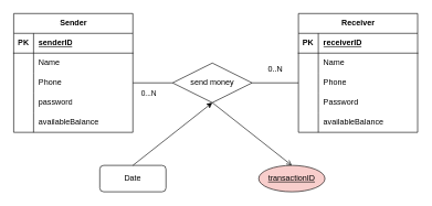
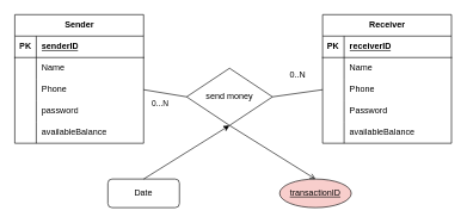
  <mxCell id="0" />
  <mxCell id="1" parent="0" />
  <mxCell id="2" value="Receiver" style="shape=table;startSize=30;container=1;collapsible=1;childLayout=tableLayout;fixedRows=1;rowLines=0;fontStyle=1;align=center;resizeLast=1;html=1;" parent="1" vertex="1"><mxGeometry x="450" y="20" width="180" height="180" as="geometry" /></mxCell>
  <mxCell id="3" value="" style="shape=tableRow;horizontal=0;startSize=0;swimlaneHead=0;swimlaneBody=0;fillColor=none;collapsible=0;dropTarget=0;points=[[0,0.5],[1,0.5]];portConstraint=eastwest;top=0;left=0;right=0;bottom=1;" parent="2" vertex="1"><mxGeometry y="30" width="180" height="30" as="geometry" /></mxCell>
  <mxCell id="4" value="PK" style="shape=partialRectangle;connectable=0;fillColor=none;top=0;left=0;bottom=0;right=0;fontStyle=1;overflow=hidden;whiteSpace=wrap;html=1;" parent="3" vertex="1"><mxGeometry width="30" height="30" as="geometry"><mxRectangle width="30" height="30" as="alternateBounds" /></mxGeometry></mxCell>
  <mxCell id="5" value="receiverID" style="shape=partialRectangle;connectable=0;fillColor=none;top=0;left=0;bottom=0;right=0;align=left;spacingLeft=6;fontStyle=5;overflow=hidden;whiteSpace=wrap;html=1;" parent="3" vertex="1"><mxGeometry x="30" width="150" height="30" as="geometry"><mxRectangle width="150" height="30" as="alternateBounds" /></mxGeometry></mxCell>
  <mxCell id="6" value="" style="shape=tableRow;horizontal=0;startSize=0;swimlaneHead=0;swimlaneBody=0;fillColor=none;collapsible=0;dropTarget=0;points=[[0,0.5],[1,0.5]];portConstraint=eastwest;top=0;left=0;right=0;bottom=0;" parent="2" vertex="1"><mxGeometry y="60" width="180" height="30" as="geometry" /></mxCell>
  <mxCell id="7" value="" style="shape=partialRectangle;connectable=0;fillColor=none;top=0;left=0;bottom=0;right=0;editable=1;overflow=hidden;whiteSpace=wrap;html=1;" parent="6" vertex="1"><mxGeometry width="30" height="30" as="geometry"><mxRectangle width="30" height="30" as="alternateBounds" /></mxGeometry></mxCell>
  <mxCell id="8" value="Name" style="shape=partialRectangle;connectable=0;fillColor=none;top=0;left=0;bottom=0;right=0;align=left;spacingLeft=6;overflow=hidden;whiteSpace=wrap;html=1;" parent="6" vertex="1"><mxGeometry x="30" width="150" height="30" as="geometry"><mxRectangle width="150" height="30" as="alternateBounds" /></mxGeometry></mxCell>
  <mxCell id="9" value="" style="shape=tableRow;horizontal=0;startSize=0;swimlaneHead=0;swimlaneBody=0;fillColor=none;collapsible=0;dropTarget=0;points=[[0,0.5],[1,0.5]];portConstraint=eastwest;top=0;left=0;right=0;bottom=0;" parent="2" vertex="1"><mxGeometry y="90" width="180" height="30" as="geometry" /></mxCell>
  <mxCell id="10" value="" style="shape=partialRectangle;connectable=0;fillColor=none;top=0;left=0;bottom=0;right=0;editable=1;overflow=hidden;whiteSpace=wrap;html=1;" parent="9" vertex="1"><mxGeometry width="30" height="30" as="geometry"><mxRectangle width="30" height="30" as="alternateBounds" /></mxGeometry></mxCell>
  <mxCell id="11" value="Phone" style="shape=partialRectangle;connectable=0;fillColor=none;top=0;left=0;bottom=0;right=0;align=left;spacingLeft=6;overflow=hidden;whiteSpace=wrap;html=1;" parent="9" vertex="1"><mxGeometry x="30" width="150" height="30" as="geometry"><mxRectangle width="150" height="30" as="alternateBounds" /></mxGeometry></mxCell>
  <mxCell id="12" value="" style="shape=tableRow;horizontal=0;startSize=0;swimlaneHead=0;swimlaneBody=0;fillColor=none;collapsible=0;dropTarget=0;points=[[0,0.5],[1,0.5]];portConstraint=eastwest;top=0;left=0;right=0;bottom=0;" parent="2" vertex="1"><mxGeometry y="120" width="180" height="30" as="geometry" /></mxCell>
  <mxCell id="13" value="" style="shape=partialRectangle;connectable=0;fillColor=none;top=0;left=0;bottom=0;right=0;editable=1;overflow=hidden;whiteSpace=wrap;html=1;" parent="12" vertex="1"><mxGeometry width="30" height="30" as="geometry"><mxRectangle width="30" height="30" as="alternateBounds" /></mxGeometry></mxCell>
  <mxCell id="14" value="Password" style="shape=partialRectangle;connectable=0;fillColor=none;top=0;left=0;bottom=0;right=0;align=left;spacingLeft=6;overflow=hidden;whiteSpace=wrap;html=1;" parent="12" vertex="1"><mxGeometry x="30" width="150" height="30" as="geometry"><mxRectangle width="150" height="30" as="alternateBounds" /></mxGeometry></mxCell>
  <mxCell id="15" value="" style="shape=tableRow;horizontal=0;startSize=0;swimlaneHead=0;swimlaneBody=0;fillColor=none;collapsible=0;dropTarget=0;points=[[0,0.5],[1,0.5]];portConstraint=eastwest;top=0;left=0;right=0;bottom=0;" parent="2" vertex="1"><mxGeometry y="150" width="180" height="30" as="geometry" /></mxCell>
  <mxCell id="16" value="" style="shape=partialRectangle;connectable=0;fillColor=none;top=0;left=0;bottom=0;right=0;editable=1;overflow=hidden;whiteSpace=wrap;html=1;" parent="15" vertex="1"><mxGeometry width="30" height="30" as="geometry"><mxRectangle width="30" height="30" as="alternateBounds" /></mxGeometry></mxCell>
  <mxCell id="17" value="availableBalance&amp;nbsp;" style="shape=partialRectangle;connectable=0;fillColor=none;top=0;left=0;bottom=0;right=0;align=left;spacingLeft=6;overflow=hidden;whiteSpace=wrap;html=1;" parent="15" vertex="1"><mxGeometry x="30" width="150" height="30" as="geometry"><mxRectangle width="150" height="30" as="alternateBounds" /></mxGeometry></mxCell>
  <mxCell id="18" value="Sender" style="shape=table;startSize=30;container=1;collapsible=1;childLayout=tableLayout;fixedRows=1;rowLines=0;fontStyle=1;align=center;resizeLast=1;html=1;" parent="1" vertex="1"><mxGeometry x="20" y="20" width="180" height="180" as="geometry" /></mxCell>
  <mxCell id="19" value="" style="shape=tableRow;horizontal=0;startSize=0;swimlaneHead=0;swimlaneBody=0;fillColor=none;collapsible=0;dropTarget=0;points=[[0,0.5],[1,0.5]];portConstraint=eastwest;top=0;left=0;right=0;bottom=1;" parent="18" vertex="1"><mxGeometry y="30" width="180" height="30" as="geometry" /></mxCell>
  <mxCell id="20" value="PK" style="shape=partialRectangle;connectable=0;fillColor=none;top=0;left=0;bottom=0;right=0;fontStyle=1;overflow=hidden;whiteSpace=wrap;html=1;" parent="19" vertex="1"><mxGeometry width="30" height="30" as="geometry"><mxRectangle width="30" height="30" as="alternateBounds" /></mxGeometry></mxCell>
  <mxCell id="21" value="senderID" style="shape=partialRectangle;connectable=0;fillColor=none;top=0;left=0;bottom=0;right=0;align=left;spacingLeft=6;fontStyle=5;overflow=hidden;whiteSpace=wrap;html=1;" parent="19" vertex="1"><mxGeometry x="30" width="150" height="30" as="geometry"><mxRectangle width="150" height="30" as="alternateBounds" /></mxGeometry></mxCell>
  <mxCell id="22" value="" style="shape=tableRow;horizontal=0;startSize=0;swimlaneHead=0;swimlaneBody=0;fillColor=none;collapsible=0;dropTarget=0;points=[[0,0.5],[1,0.5]];portConstraint=eastwest;top=0;left=0;right=0;bottom=0;" parent="18" vertex="1"><mxGeometry y="60" width="180" height="30" as="geometry" /></mxCell>
  <mxCell id="23" value="" style="shape=partialRectangle;connectable=0;fillColor=none;top=0;left=0;bottom=0;right=0;editable=1;overflow=hidden;whiteSpace=wrap;html=1;" parent="22" vertex="1"><mxGeometry width="30" height="30" as="geometry"><mxRectangle width="30" height="30" as="alternateBounds" /></mxGeometry></mxCell>
  <mxCell id="24" value="Name" style="shape=partialRectangle;connectable=0;fillColor=none;top=0;left=0;bottom=0;right=0;align=left;spacingLeft=6;overflow=hidden;whiteSpace=wrap;html=1;" parent="22" vertex="1"><mxGeometry x="30" width="150" height="30" as="geometry"><mxRectangle width="150" height="30" as="alternateBounds" /></mxGeometry></mxCell>
  <mxCell id="25" value="" style="shape=tableRow;horizontal=0;startSize=0;swimlaneHead=0;swimlaneBody=0;fillColor=none;collapsible=0;dropTarget=0;points=[[0,0.5],[1,0.5]];portConstraint=eastwest;top=0;left=0;right=0;bottom=0;" parent="18" vertex="1"><mxGeometry y="90" width="180" height="30" as="geometry" /></mxCell>
  <mxCell id="26" value="" style="shape=partialRectangle;connectable=0;fillColor=none;top=0;left=0;bottom=0;right=0;editable=1;overflow=hidden;whiteSpace=wrap;html=1;" parent="25" vertex="1"><mxGeometry width="30" height="30" as="geometry"><mxRectangle width="30" height="30" as="alternateBounds" /></mxGeometry></mxCell>
  <mxCell id="27" value="Phone" style="shape=partialRectangle;connectable=0;fillColor=none;top=0;left=0;bottom=0;right=0;align=left;spacingLeft=6;overflow=hidden;whiteSpace=wrap;html=1;" parent="25" vertex="1"><mxGeometry x="30" width="150" height="30" as="geometry"><mxRectangle width="150" height="30" as="alternateBounds" /></mxGeometry></mxCell>
  <mxCell id="28" value="" style="shape=tableRow;horizontal=0;startSize=0;swimlaneHead=0;swimlaneBody=0;fillColor=none;collapsible=0;dropTarget=0;points=[[0,0.5],[1,0.5]];portConstraint=eastwest;top=0;left=0;right=0;bottom=0;" parent="18" vertex="1"><mxGeometry y="120" width="180" height="30" as="geometry" /></mxCell>
  <mxCell id="29" value="" style="shape=partialRectangle;connectable=0;fillColor=none;top=0;left=0;bottom=0;right=0;editable=1;overflow=hidden;whiteSpace=wrap;html=1;" parent="28" vertex="1"><mxGeometry width="30" height="30" as="geometry"><mxRectangle width="30" height="30" as="alternateBounds" /></mxGeometry></mxCell>
  <mxCell id="30" value="password" style="shape=partialRectangle;connectable=0;fillColor=none;top=0;left=0;bottom=0;right=0;align=left;spacingLeft=6;overflow=hidden;whiteSpace=wrap;html=1;" parent="28" vertex="1"><mxGeometry x="30" width="150" height="30" as="geometry"><mxRectangle width="150" height="30" as="alternateBounds" /></mxGeometry></mxCell>
  <mxCell id="31" value="" style="shape=tableRow;horizontal=0;startSize=0;swimlaneHead=0;swimlaneBody=0;fillColor=none;collapsible=0;dropTarget=0;points=[[0,0.5],[1,0.5]];portConstraint=eastwest;top=0;left=0;right=0;bottom=0;" parent="18" vertex="1"><mxGeometry y="150" width="180" height="30" as="geometry" /></mxCell>
  <mxCell id="32" value="" style="shape=partialRectangle;connectable=0;fillColor=none;top=0;left=0;bottom=0;right=0;editable=1;overflow=hidden;whiteSpace=wrap;html=1;" parent="31" vertex="1"><mxGeometry width="30" height="30" as="geometry"><mxRectangle width="30" height="30" as="alternateBounds" /></mxGeometry></mxCell>
  <mxCell id="33" value="availableBalance&amp;nbsp;" style="shape=partialRectangle;connectable=0;fillColor=none;top=0;left=0;bottom=0;right=0;align=left;spacingLeft=6;overflow=hidden;whiteSpace=wrap;html=1;" parent="31" vertex="1"><mxGeometry x="30" width="150" height="30" as="geometry"><mxRectangle width="150" height="30" as="alternateBounds" /></mxGeometry></mxCell>
- <mxCell id="34" value="send money" style="shape=rhombus;perimeter=rhombusPerimeter;whiteSpace=wrap;html=1;align=center;" parent="1" vertex="1"><mxGeometry x="260" y="95" width="120" height="60" as="geometry" /></mxCell>
+ <mxCell id="34" value="send money" style="shape=rhombus;perimeter=rhombusPerimeter;whiteSpace=wrap;html=1;align=center;" parent="1" vertex="1"><mxGeometry x="260" y="95" width="120" height="80" as="geometry" /></mxCell>
  <mxCell id="35" value="" style="endArrow=none;html=1;rounded=0;exitX=1;exitY=0.5;exitDx=0;exitDy=0;entryX=0;entryY=0.5;entryDx=0;entryDy=0;" parent="1" source="25" target="34" edge="1"><mxGeometry relative="1" as="geometry"><mxPoint x="220" y="250" as="sourcePoint" /><mxPoint x="100" y="290" as="targetPoint" /></mxGeometry></mxCell>
  <mxCell id="36" value="0...N" style="edgeLabel;html=1;align=center;verticalAlign=middle;resizable=0;points=[];" parent="35" vertex="1" connectable="0"><mxGeometry x="-0.379" y="-4" relative="1" as="geometry"><mxPoint x="4" y="11" as="offset" /></mxGeometry></mxCell>
  <mxCell id="37" value="" style="endArrow=none;html=1;rounded=0;entryX=0;entryY=0.5;entryDx=0;entryDy=0;exitX=1;exitY=0.5;exitDx=0;exitDy=0;" parent="1" target="9" edge="1" source="34"><mxGeometry relative="1" as="geometry"><mxPoint x="360" y="250" as="sourcePoint" /><mxPoint x="520" y="250" as="targetPoint" /></mxGeometry></mxCell>
  <mxCell id="38" value="0..N" style="text;html=1;align=center;verticalAlign=middle;resizable=0;points=[];autosize=1;strokeColor=none;fillColor=none;" parent="1" vertex="1"><mxGeometry x="390" y="90" width="50" height="30" as="geometry" /></mxCell>
  <mxCell id="39" value="transactionID" style="ellipse;whiteSpace=wrap;html=1;align=center;fontStyle=4;fillColor=#f8cecc;" parent="1" vertex="1"><mxGeometry x="390" y="250" width="100" height="40" as="geometry" /></mxCell>
  <mxCell id="40" value="" style="endArrow=open;html=1;rounded=0;exitX=0.5;exitY=1;exitDx=0;exitDy=0;entryX=0.5;entryY=0;entryDx=0;entryDy=0;" parent="1" edge="1" target="39" source="34"><mxGeometry relative="1" as="geometry"><mxPoint x="305" y="279" as="sourcePoint" /><mxPoint x="390" y="330" as="targetPoint" /></mxGeometry></mxCell>
  <mxCell id="41" value="Date" style="whiteSpace=wrap;html=1;align=center;rounded=1;" vertex="1" parent="1"><mxGeometry x="150" y="250" width="100" height="40" as="geometry" /></mxCell>
  <mxCell id="42" value="" style="endArrow=classic;html=1;rounded=0;entryX=0.5;entryY=1;entryDx=0;entryDy=0;exitX=0.5;exitY=0;exitDx=0;exitDy=0;" edge="1" parent="1" source="41" target="34"><mxGeometry relative="1" as="geometry"><mxPoint x="330" y="260" as="sourcePoint" /><mxPoint x="330" y="165" as="targetPoint" /></mxGeometry></mxCell>
